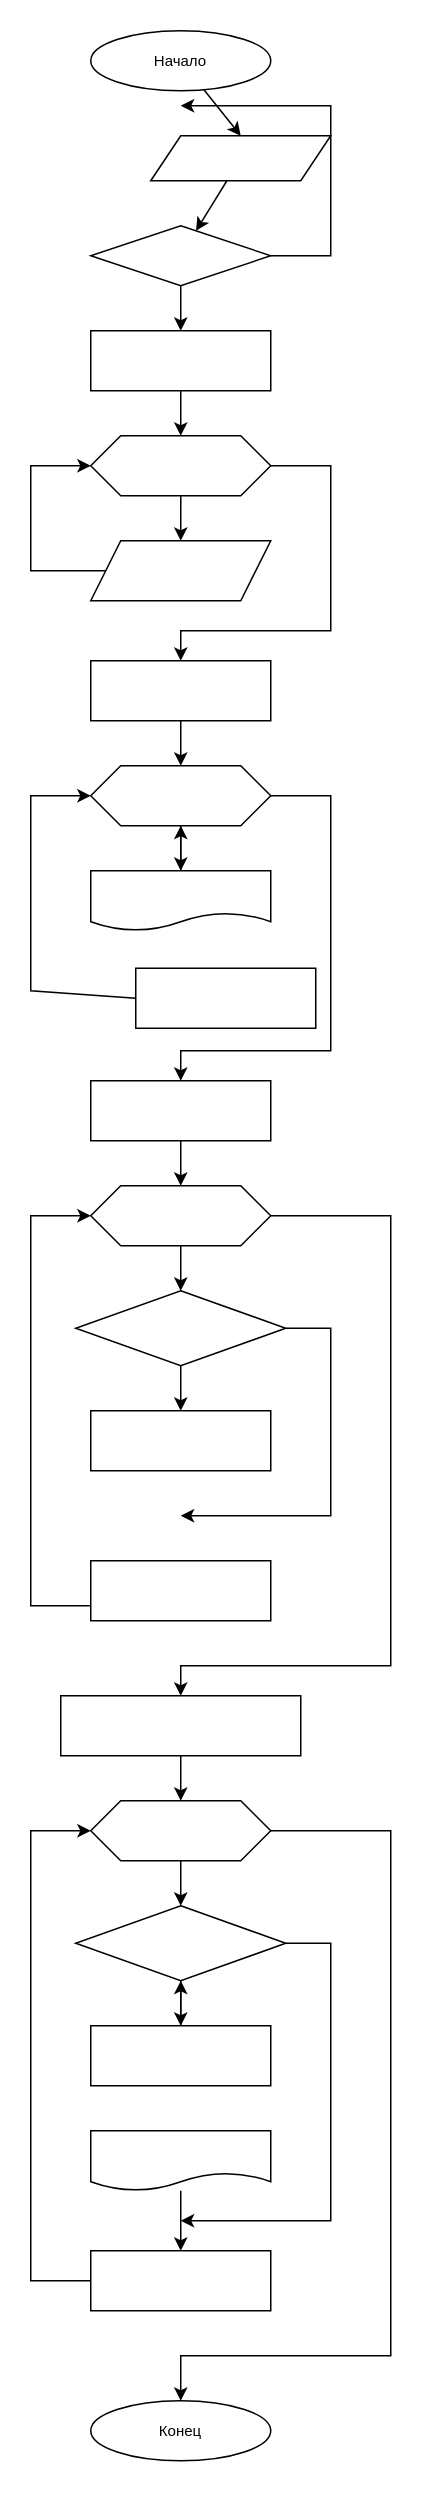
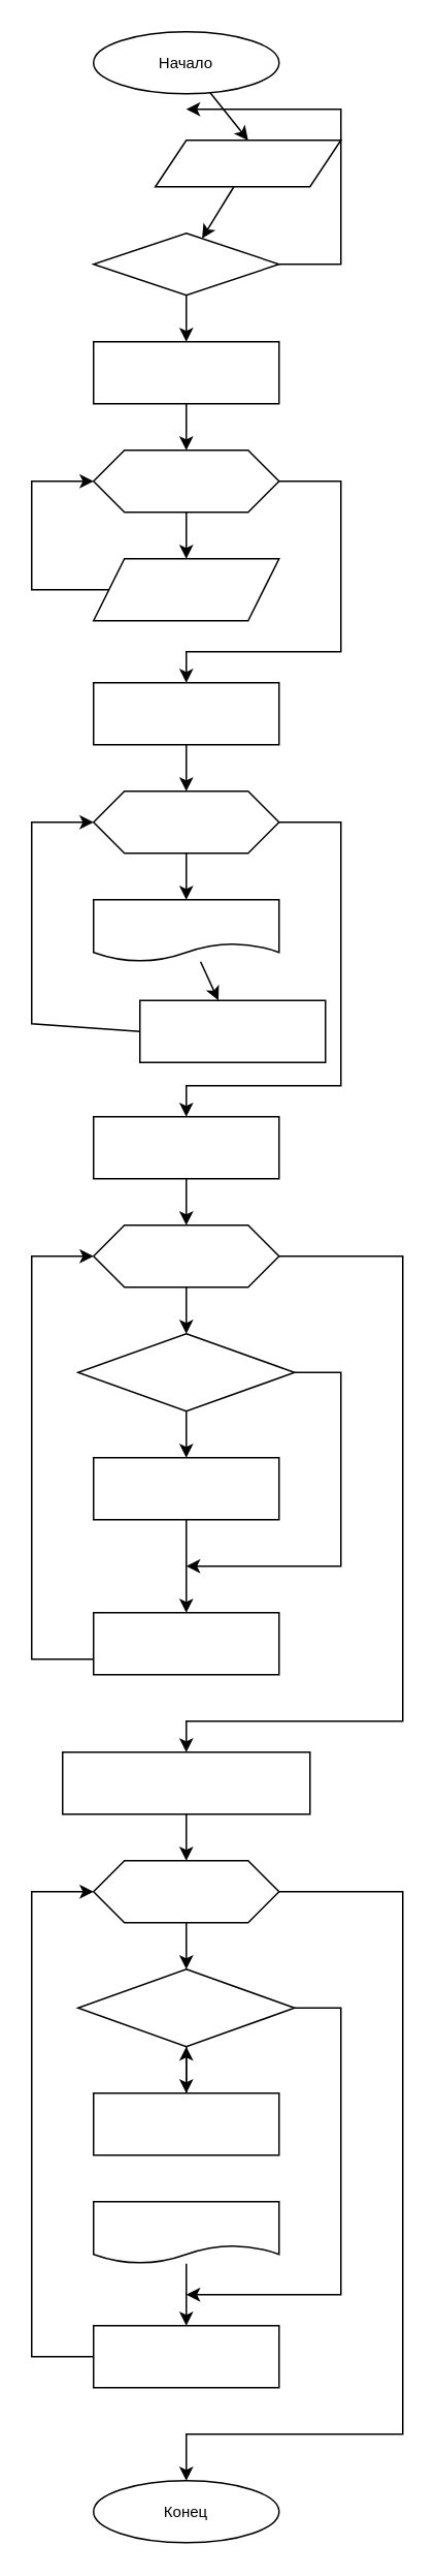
  <mxCell id="0" />
  <mxCell id="1" parent="0" />
  <mxCell id="2" style="edgeStyle=none;html=1;entryX=0.5;entryY=0;entryDx=0;entryDy=0;fontSize=10;fontColor=#FFFFFF;rounded=0;" parent="1" source="3" target="5" edge="1"><mxGeometry relative="1" as="geometry" /></mxCell>
  <mxCell id="3" value="&lt;font style=&quot;font-size: 10px&quot;&gt;Начало&lt;/font&gt;" style="ellipse;whiteSpace=wrap;html=1;rounded=0;" parent="1" vertex="1"><mxGeometry x="60" y="20" width="120" height="40" as="geometry" /></mxCell>
  <mxCell id="4" value="" style="edgeStyle=none;html=1;" parent="1" source="5" target="62" edge="1"><mxGeometry relative="1" as="geometry" /></mxCell>
  <mxCell id="5" value="&lt;span style=&quot;font-family: &amp;#34;consolas&amp;#34; , &amp;#34;courier new&amp;#34; , monospace&quot;&gt;&lt;font style=&quot;font-size: 10px&quot;&gt;length&lt;/font&gt;&lt;/span&gt;" style="shape=parallelogram;perimeter=parallelogramPerimeter;whiteSpace=wrap;html=1;fixedSize=1;labelBackgroundColor=none;fontSize=10;fontColor=#FFFFFF;rounded=0;" parent="1" vertex="1"><mxGeometry x="100" y="90" width="120" height="30" as="geometry" /></mxCell>
  <mxCell id="6" value="" style="edgeStyle=none;html=1;fontSize=10;fontColor=#FFFFFF;rounded=0;" parent="1" source="7" edge="1"><mxGeometry relative="1" as="geometry"><mxPoint x="120" y="290" as="targetPoint" /></mxGeometry></mxCell>
  <mxCell id="7" value="textArray.Length = length&lt;br&gt;i = 0" style="rounded=0;whiteSpace=wrap;html=1;labelBackgroundColor=none;fontSize=10;fontColor=#FFFFFF;" parent="1" vertex="1"><mxGeometry x="60" y="220" width="120" height="40" as="geometry" /></mxCell>
  <mxCell id="8" style="edgeStyle=none;html=1;entryX=0;entryY=0.5;entryDx=0;entryDy=0;fontSize=10;fontColor=#FFFFFF;rounded=0;" parent="1" source="9" edge="1"><mxGeometry relative="1" as="geometry"><Array as="points"><mxPoint x="20" y="380" /><mxPoint x="20" y="310" /></Array><mxPoint x="60" y="310" as="targetPoint" /></mxGeometry></mxCell>
  <mxCell id="9" value="&lt;span&gt;textArray[i]&lt;br&gt;i++&lt;br&gt;&lt;/span&gt;" style="shape=parallelogram;perimeter=parallelogramPerimeter;whiteSpace=wrap;html=1;fixedSize=1;labelBackgroundColor=none;fontSize=10;fontColor=#FFFFFF;rounded=0;" parent="1" vertex="1"><mxGeometry x="60" y="360" width="120" height="40" as="geometry" /></mxCell>
  <mxCell id="10" value="" style="endArrow=classic;html=1;fontSize=10;fontColor=#FFFFFF;exitX=1;exitY=0.5;exitDx=0;exitDy=0;rounded=0;" parent="1" edge="1"><mxGeometry relative="1" as="geometry"><mxPoint x="180" y="310" as="sourcePoint" /><mxPoint x="120" y="440" as="targetPoint" /><Array as="points"><mxPoint x="220" y="310" /><mxPoint x="220" y="420" /><mxPoint x="120" y="420" /></Array></mxGeometry></mxCell>
  <mxCell id="11" value="false" style="edgeLabel;resizable=0;html=1;align=center;verticalAlign=middle;labelBackgroundColor=none;fontSize=10;fontColor=#FFFFFF;rounded=0;" parent="10" connectable="0" vertex="1"><mxGeometry relative="1" as="geometry"><mxPoint x="-20" y="-115" as="offset" /></mxGeometry></mxCell>
  <mxCell id="12" value="false" style="edgeLabel;resizable=0;html=1;align=center;verticalAlign=middle;labelBackgroundColor=none;fontSize=10;fontColor=#FFFFFF;rounded=0;" parent="10" connectable="0" vertex="1"><mxGeometry relative="1" as="geometry"><mxPoint x="-20" y="-245" as="offset" /></mxGeometry></mxCell>
  <mxCell id="13" value="" style="endArrow=classic;html=1;fontSize=10;fontColor=#FFFFFF;exitX=0.5;exitY=1;exitDx=0;exitDy=0;entryX=0.5;entryY=0;entryDx=0;entryDy=0;rounded=0;" parent="1" target="9" edge="1"><mxGeometry relative="1" as="geometry"><mxPoint x="120" y="330" as="sourcePoint" /><mxPoint x="210" y="340" as="targetPoint" /></mxGeometry></mxCell>
  <mxCell id="14" value="true" style="edgeLabel;resizable=0;html=1;align=center;verticalAlign=middle;labelBackgroundColor=none;fontSize=10;fontColor=#FFFFFF;rounded=0;" parent="13" connectable="0" vertex="1"><mxGeometry relative="1" as="geometry"><mxPoint x="10" as="offset" /></mxGeometry></mxCell>
  <mxCell id="15" style="edgeStyle=none;html=1;entryX=0;entryY=0.5;entryDx=0;entryDy=0;fontSize=10;fontColor=#FFFFFF;exitX=0;exitY=0.5;exitDx=0;exitDy=0;rounded=0;" parent="1" source="56" edge="1"><mxGeometry relative="1" as="geometry"><mxPoint x="70" y="600" as="sourcePoint" /><Array as="points"><mxPoint x="20" y="660" /><mxPoint x="20" y="530" /></Array><mxPoint x="60" y="530" as="targetPoint" /></mxGeometry></mxCell>
  <mxCell id="16" value="" style="endArrow=classic;html=1;fontSize=10;fontColor=#FFFFFF;exitX=1;exitY=0.5;exitDx=0;exitDy=0;rounded=0;" parent="1" edge="1"><mxGeometry relative="1" as="geometry"><mxPoint x="180" y="530" as="sourcePoint" /><mxPoint x="120" y="720" as="targetPoint" /><Array as="points"><mxPoint x="220" y="530" /><mxPoint x="220" y="700" /><mxPoint x="120" y="700" /></Array></mxGeometry></mxCell>
  <mxCell id="17" value="false" style="edgeLabel;resizable=0;html=1;align=center;verticalAlign=middle;labelBackgroundColor=none;fontSize=10;fontColor=#FFFFFF;rounded=0;" parent="16" connectable="0" vertex="1"><mxGeometry relative="1" as="geometry"><mxPoint x="-20" y="-135" as="offset" /></mxGeometry></mxCell>
  <mxCell id="18" value="" style="endArrow=classic;html=1;fontSize=10;fontColor=#FFFFFF;exitX=0.5;exitY=1;exitDx=0;exitDy=0;entryX=0.5;entryY=0;entryDx=0;entryDy=0;rounded=0;" parent="1" edge="1"><mxGeometry relative="1" as="geometry"><mxPoint x="120" y="550" as="sourcePoint" /><mxPoint x="120" y="580" as="targetPoint" /></mxGeometry></mxCell>
  <mxCell id="19" value="true" style="edgeLabel;resizable=0;html=1;align=center;verticalAlign=middle;labelBackgroundColor=none;fontSize=10;fontColor=#FFFFFF;rounded=0;" parent="18" connectable="0" vertex="1"><mxGeometry relative="1" as="geometry"><mxPoint x="10" as="offset" /></mxGeometry></mxCell>
- <mxCell id="20" value="" style="edgeStyle=none;html=1;fontSize=10;fontColor=#FFFFFF;rounded=0;" parent="1" source="21" target="60" edge="1"><mxGeometry relative="1" as="geometry" /></mxCell>
+ <mxCell id="20" value="" style="edgeStyle=none;html=1;fontSize=10;fontColor=#FFFFFF;rounded=0;" parent="1" source="21" target="56" edge="1"><mxGeometry relative="1" as="geometry" /></mxCell>
  <mxCell id="21" value="&lt;span&gt;textArray[l]&lt;/span&gt;" style="shape=document;whiteSpace=wrap;html=1;boundedLbl=1;labelBackgroundColor=none;fontSize=10;fontColor=#FFFFFF;rounded=0;" parent="1" vertex="1"><mxGeometry x="60" y="580" width="120" height="40" as="geometry" /></mxCell>
  <mxCell id="22" value="" style="edgeStyle=none;html=1;fontSize=10;fontColor=#FFFFFF;rounded=0;" parent="1" source="23" edge="1"><mxGeometry relative="1" as="geometry"><Array as="points"><mxPoint x="120" y="500" /></Array><mxPoint x="120" y="510" as="targetPoint" /></mxGeometry></mxCell>
  <mxCell id="23" value="&lt;span&gt;l = 0&lt;/span&gt;" style="rounded=0;whiteSpace=wrap;html=1;labelBackgroundColor=none;fontSize=10;fontColor=#FFFFFF;" parent="1" vertex="1"><mxGeometry x="60" y="440" width="120" height="40" as="geometry" /></mxCell>
  <mxCell id="24" value="" style="endArrow=classic;html=1;fontSize=10;fontColor=#FFFFFF;exitX=1;exitY=0.5;exitDx=0;exitDy=0;rounded=0;" parent="1" edge="1"><mxGeometry relative="1" as="geometry"><mxPoint x="180" y="810" as="sourcePoint" /><mxPoint x="120" y="1130" as="targetPoint" /><Array as="points"><mxPoint x="260" y="810" /><mxPoint x="260" y="1110" /><mxPoint x="120" y="1110" /></Array></mxGeometry></mxCell>
  <mxCell id="25" value="" style="endArrow=classic;html=1;fontSize=10;fontColor=#FFFFFF;exitX=0.5;exitY=1;exitDx=0;exitDy=0;entryX=0.5;entryY=0;entryDx=0;entryDy=0;rounded=0;" parent="1" edge="1"><mxGeometry relative="1" as="geometry"><mxPoint x="120" y="830" as="sourcePoint" /><mxPoint x="120" y="860" as="targetPoint" /></mxGeometry></mxCell>
  <mxCell id="26" value="true" style="edgeLabel;resizable=0;html=1;align=center;verticalAlign=middle;labelBackgroundColor=none;fontSize=10;fontColor=#FFFFFF;rounded=0;" parent="25" connectable="0" vertex="1"><mxGeometry relative="1" as="geometry"><mxPoint x="10" as="offset" /></mxGeometry></mxCell>
  <mxCell id="27" value="" style="edgeStyle=none;html=1;fontSize=10;fontColor=#FFFFFF;rounded=0;" parent="1" source="28" edge="1"><mxGeometry relative="1" as="geometry"><Array as="points"><mxPoint x="120" y="780" /></Array><mxPoint x="120" y="790" as="targetPoint" /></mxGeometry></mxCell>
  <mxCell id="28" value="&lt;span&gt;newLength = 0&lt;br&gt;j = 5&lt;br&gt;&lt;/span&gt;" style="rounded=0;whiteSpace=wrap;html=1;labelBackgroundColor=none;fontSize=10;fontColor=#FFFFFF;" parent="1" vertex="1"><mxGeometry x="60" y="720" width="120" height="40" as="geometry" /></mxCell>
  <mxCell id="29" value="textArray[j].Length &amp;lt;= 3" style="rhombus;whiteSpace=wrap;html=1;labelBackgroundColor=none;fontSize=10;fontColor=#FFFFFF;rounded=0;" parent="1" vertex="1"><mxGeometry x="50" y="860" width="140" height="50" as="geometry" /></mxCell>
  <mxCell id="30" value="" style="endArrow=classic;html=1;fontSize=10;fontColor=#FFFFFF;exitX=0.5;exitY=1;exitDx=0;exitDy=0;rounded=0;" parent="1" source="29" edge="1"><mxGeometry relative="1" as="geometry"><mxPoint x="80" y="950" as="sourcePoint" /><mxPoint x="120" y="940" as="targetPoint" /></mxGeometry></mxCell>
  <mxCell id="31" value="true" style="edgeLabel;resizable=0;html=1;align=center;verticalAlign=middle;labelBackgroundColor=none;fontSize=10;fontColor=#FFFFFF;rounded=0;" parent="30" connectable="0" vertex="1"><mxGeometry relative="1" as="geometry"><mxPoint x="10" as="offset" /></mxGeometry></mxCell>
+ <mxCell id="32" value="" style="edgeStyle=none;html=1;fontSize=10;fontColor=#FFFFFF;rounded=0;" parent="1" source="33" target="36" edge="1"><mxGeometry relative="1" as="geometry" /></mxCell>
  <mxCell id="33" value="&lt;span&gt;newLength++&lt;br&gt;&lt;/span&gt;" style="rounded=0;whiteSpace=wrap;html=1;labelBackgroundColor=none;fontSize=10;fontColor=#FFFFFF;" parent="1" vertex="1"><mxGeometry x="60" y="940" width="120" height="40" as="geometry" /></mxCell>
  <mxCell id="34" value="" style="endArrow=classic;html=1;fontSize=10;fontColor=#FFFFFF;exitX=1;exitY=0.5;exitDx=0;exitDy=0;rounded=0;" parent="1" source="29" edge="1"><mxGeometry relative="1" as="geometry"><mxPoint x="260" y="960" as="sourcePoint" /><mxPoint x="120" y="1010" as="targetPoint" /><Array as="points"><mxPoint x="220" y="885" /><mxPoint x="220" y="1010" /></Array></mxGeometry></mxCell>
  <mxCell id="35" value="false" style="edgeLabel;resizable=0;html=1;align=center;verticalAlign=middle;labelBackgroundColor=none;fontSize=10;fontColor=#FFFFFF;rounded=0;" parent="34" connectable="0" vertex="1"><mxGeometry relative="1" as="geometry"><mxPoint x="-30" y="-112" as="offset" /></mxGeometry></mxCell>
  <mxCell id="36" value="&lt;span&gt;j++&lt;br&gt;&lt;/span&gt;" style="rounded=0;whiteSpace=wrap;html=1;labelBackgroundColor=none;fontSize=10;fontColor=#FFFFFF;" parent="1" vertex="1"><mxGeometry x="60" y="1040" width="120" height="40" as="geometry" /></mxCell>
  <mxCell id="37" value="" style="endArrow=classic;html=1;fontSize=10;fontColor=#FFFFFF;entryX=0;entryY=0.5;entryDx=0;entryDy=0;exitX=0;exitY=0.75;exitDx=0;exitDy=0;rounded=0;" parent="1" source="36" edge="1"><mxGeometry relative="1" as="geometry"><mxPoint x="-30" y="1070" as="sourcePoint" /><mxPoint x="60" y="810" as="targetPoint" /><Array as="points"><mxPoint x="20" y="1070" /><mxPoint x="20" y="810" /></Array></mxGeometry></mxCell>
  <mxCell id="38" value="false" style="edgeLabel;resizable=0;html=1;align=center;verticalAlign=middle;labelBackgroundColor=none;fontSize=10;fontColor=#FFFFFF;rounded=0;" parent="1" connectable="0" vertex="1"><mxGeometry x="200" y="800.003" as="geometry" /></mxCell>
  <mxCell id="39" value="" style="endArrow=classic;html=1;fontSize=10;fontColor=#FFFFFF;exitX=1;exitY=0.5;exitDx=0;exitDy=0;rounded=0;" parent="1" edge="1"><mxGeometry relative="1" as="geometry"><mxPoint x="180" y="1220" as="sourcePoint" /><mxPoint x="120" y="1600" as="targetPoint" /><Array as="points"><mxPoint x="260" y="1220" /><mxPoint x="260" y="1570" /><mxPoint x="120" y="1570" /></Array></mxGeometry></mxCell>
  <mxCell id="40" value="" style="endArrow=classic;html=1;fontSize=10;fontColor=#FFFFFF;exitX=0.5;exitY=1;exitDx=0;exitDy=0;entryX=0.5;entryY=0;entryDx=0;entryDy=0;rounded=0;" parent="1" edge="1"><mxGeometry relative="1" as="geometry"><mxPoint x="120" y="1240" as="sourcePoint" /><mxPoint x="120" y="1270" as="targetPoint" /></mxGeometry></mxCell>
  <mxCell id="41" value="true" style="edgeLabel;resizable=0;html=1;align=center;verticalAlign=middle;labelBackgroundColor=none;fontSize=10;fontColor=#FFFFFF;rounded=0;" parent="40" connectable="0" vertex="1"><mxGeometry relative="1" as="geometry"><mxPoint x="10" as="offset" /></mxGeometry></mxCell>
  <mxCell id="42" value="textArray[k].Length &amp;lt;= 3" style="rhombus;whiteSpace=wrap;html=1;labelBackgroundColor=none;fontSize=10;fontColor=#FFFFFF;rounded=0;" parent="1" vertex="1"><mxGeometry x="50" y="1270" width="140" height="50" as="geometry" /></mxCell>
  <mxCell id="43" value="" style="endArrow=classic;html=1;fontSize=10;fontColor=#FFFFFF;exitX=0.5;exitY=1;exitDx=0;exitDy=0;rounded=0;" parent="1" source="42" edge="1"><mxGeometry relative="1" as="geometry"><mxPoint x="80" y="1360" as="sourcePoint" /><mxPoint x="120" y="1350" as="targetPoint" /></mxGeometry></mxCell>
  <mxCell id="44" value="true" style="edgeLabel;resizable=0;html=1;align=center;verticalAlign=middle;labelBackgroundColor=none;fontSize=10;fontColor=#FFFFFF;rounded=0;" parent="43" connectable="0" vertex="1"><mxGeometry relative="1" as="geometry"><mxPoint x="10" as="offset" /></mxGeometry></mxCell>
  <mxCell id="45" value="" style="edgeStyle=none;html=1;fontSize=10;fontColor=#FFFFFF;rounded=0;" parent="1" source="46" target="42" edge="1"><mxGeometry relative="1" as="geometry" /></mxCell>
  <mxCell id="46" value="newTextArray[count] = textArray[k]&lt;span&gt;&lt;br&gt;&lt;/span&gt;" style="rounded=0;whiteSpace=wrap;html=1;labelBackgroundColor=none;fontSize=10;fontColor=#FFFFFF;" parent="1" vertex="1"><mxGeometry x="60" y="1350" width="120" height="40" as="geometry" /></mxCell>
  <mxCell id="47" value="" style="endArrow=classic;html=1;fontSize=10;fontColor=#FFFFFF;exitX=1;exitY=0.5;exitDx=0;exitDy=0;rounded=0;" parent="1" source="42" edge="1"><mxGeometry relative="1" as="geometry"><mxPoint x="260" y="1370" as="sourcePoint" /><mxPoint x="120" y="1480" as="targetPoint" /><Array as="points"><mxPoint x="220" y="1295" /><mxPoint x="220" y="1480" /><mxPoint x="170" y="1480" /></Array></mxGeometry></mxCell>
  <mxCell id="48" value="false" style="edgeLabel;resizable=0;html=1;align=center;verticalAlign=middle;labelBackgroundColor=none;fontSize=10;fontColor=#FFFFFF;rounded=0;" parent="47" connectable="0" vertex="1"><mxGeometry relative="1" as="geometry"><mxPoint x="-22" y="-141" as="offset" /></mxGeometry></mxCell>
  <mxCell id="49" value="&lt;span&gt;k++&lt;br&gt;&lt;/span&gt;" style="rounded=0;whiteSpace=wrap;html=1;labelBackgroundColor=none;fontSize=10;fontColor=#FFFFFF;" parent="1" vertex="1"><mxGeometry x="60" y="1500" width="120" height="40" as="geometry" /></mxCell>
  <mxCell id="50" value="" style="endArrow=classic;html=1;fontSize=10;fontColor=#FFFFFF;entryX=0;entryY=0.5;entryDx=0;entryDy=0;exitX=0;exitY=0.5;exitDx=0;exitDy=0;rounded=0;" parent="1" source="49" edge="1"><mxGeometry relative="1" as="geometry"><mxPoint x="-30" y="1480" as="sourcePoint" /><mxPoint x="60" y="1220" as="targetPoint" /><Array as="points"><mxPoint x="20" y="1520" /><mxPoint x="20" y="1220" /></Array></mxGeometry></mxCell>
  <mxCell id="51" value="false" style="edgeLabel;resizable=0;html=1;align=center;verticalAlign=middle;labelBackgroundColor=none;fontSize=10;fontColor=#FFFFFF;rounded=0;" parent="1" connectable="0" vertex="1"><mxGeometry x="200" y="1210.003" as="geometry" /></mxCell>
  <mxCell id="52" value="" style="edgeStyle=none;html=1;fontSize=10;fontColor=#FFFFFF;rounded=0;" parent="1" source="53" edge="1"><mxGeometry relative="1" as="geometry"><mxPoint x="120" y="1200" as="targetPoint" /></mxGeometry></mxCell>
  <mxCell id="53" value="newTextArray.Length = newLength&lt;br&gt;count = 0&lt;br&gt;k = 0" style="rounded=0;whiteSpace=wrap;html=1;labelBackgroundColor=none;fontSize=10;fontColor=#FFFFFF;" parent="1" vertex="1"><mxGeometry x="40" y="1130" width="160" height="40" as="geometry" /></mxCell>
  <mxCell id="54" value="" style="edgeStyle=none;html=1;fontSize=10;fontColor=#FFFFFF;rounded=0;" parent="1" source="55" target="49" edge="1"><mxGeometry relative="1" as="geometry" /></mxCell>
  <mxCell id="55" value="&lt;span&gt;newTextArray[count]&lt;/span&gt;" style="shape=document;whiteSpace=wrap;html=1;boundedLbl=1;labelBackgroundColor=none;fontSize=10;fontColor=#FFFFFF;rounded=0;" parent="1" vertex="1"><mxGeometry x="60" y="1420" width="120" height="40" as="geometry" /></mxCell>
  <mxCell id="56" value="l++" style="whiteSpace=wrap;html=1;fontSize=10;fontColor=#FFFFFF;labelBackgroundColor=none;rounded=0;" parent="1" vertex="1"><mxGeometry x="90" y="645" width="120" height="40" as="geometry" /></mxCell>
  <mxCell id="57" value="&lt;span style=&quot;font-size: 10px&quot;&gt;Конец&lt;/span&gt;" style="ellipse;whiteSpace=wrap;html=1;rounded=0;" parent="1" vertex="1"><mxGeometry x="60" y="1600" width="120" height="40" as="geometry" /></mxCell>
  <mxCell id="58" value="&lt;span style=&quot;color: rgb(255 , 255 , 255) ; font-size: 10px&quot;&gt;i &amp;lt;&amp;nbsp; length&lt;/span&gt;" style="shape=hexagon;perimeter=hexagonPerimeter2;whiteSpace=wrap;html=1;fixedSize=1;" parent="1" vertex="1"><mxGeometry x="60" y="290" width="120" height="40" as="geometry" /></mxCell>
  <mxCell id="59" value="&lt;span style=&quot;color: rgb(255 , 255 , 255) ; font-size: 10px&quot;&gt;k &amp;lt;&amp;nbsp; length&lt;/span&gt;" style="shape=hexagon;perimeter=hexagonPerimeter2;whiteSpace=wrap;html=1;fixedSize=1;" parent="1" vertex="1"><mxGeometry x="60" y="1200" width="120" height="40" as="geometry" /></mxCell>
  <mxCell id="60" value="&lt;span style=&quot;color: rgb(255 , 255 , 255) ; font-size: 10px&quot;&gt;l &amp;lt;&amp;nbsp; length&lt;/span&gt;" style="shape=hexagon;perimeter=hexagonPerimeter2;whiteSpace=wrap;html=1;fixedSize=1;" parent="1" vertex="1"><mxGeometry x="60" y="510" width="120" height="40" as="geometry" /></mxCell>
  <mxCell id="61" value="&lt;span style=&quot;color: rgb(255 , 255 , 255) ; font-size: 10px&quot;&gt;j &amp;lt;&amp;nbsp; length&lt;/span&gt;" style="shape=hexagon;perimeter=hexagonPerimeter2;whiteSpace=wrap;html=1;fixedSize=1;" parent="1" vertex="1"><mxGeometry x="60" y="790" width="120" height="40" as="geometry" /></mxCell>
  <mxCell id="62" value="&lt;span style=&quot;color: rgb(255 , 255 , 255) ; font-family: &amp;#34;consolas&amp;#34; , &amp;#34;courier new&amp;#34; , monospace ; font-size: 10px&quot;&gt;len&lt;/span&gt;&lt;font color=&quot;#ffffff&quot;&gt;&lt;span style=&quot;font-family: &amp;#34;consolas&amp;#34; , &amp;#34;courier new&amp;#34; , monospace ; font-size: 10px&quot;&gt;gth&amp;nbsp;&lt;/span&gt;&lt;span style=&quot;font-family: &amp;#34;ys text&amp;#34; , &amp;#34;arial&amp;#34; , &amp;#34;helvetica&amp;#34; , sans-serif ; font-size: 16px&quot;&gt;∈ N&lt;/span&gt;&lt;/font&gt;" style="rhombus;whiteSpace=wrap;html=1;" parent="1" vertex="1"><mxGeometry x="60" y="150" width="120" height="40" as="geometry" /></mxCell>
  <mxCell id="63" value="" style="endArrow=classic;html=1;fontSize=10;fontColor=#FFFFFF;exitX=0.5;exitY=1;exitDx=0;exitDy=0;entryX=0.5;entryY=0;entryDx=0;entryDy=0;rounded=0;" parent="1" edge="1"><mxGeometry relative="1" as="geometry"><mxPoint x="120" y="190" as="sourcePoint" /><mxPoint x="120" y="220" as="targetPoint" /></mxGeometry></mxCell>
  <mxCell id="64" value="true" style="edgeLabel;resizable=0;html=1;align=center;verticalAlign=middle;labelBackgroundColor=none;fontSize=10;fontColor=#FFFFFF;rounded=0;" parent="63" connectable="0" vertex="1"><mxGeometry relative="1" as="geometry"><mxPoint x="10" as="offset" /></mxGeometry></mxCell>
  <mxCell id="65" value="" style="endArrow=classic;html=1;fontSize=10;fontColor=#FFFFFF;exitX=1;exitY=0.5;exitDx=0;exitDy=0;rounded=0;" parent="1" edge="1"><mxGeometry relative="1" as="geometry"><mxPoint x="180" y="170" as="sourcePoint" /><mxPoint x="120" y="70" as="targetPoint" /><Array as="points"><mxPoint x="220" y="170" /><mxPoint x="220" y="70" /><mxPoint x="180" y="70" /></Array></mxGeometry></mxCell>
